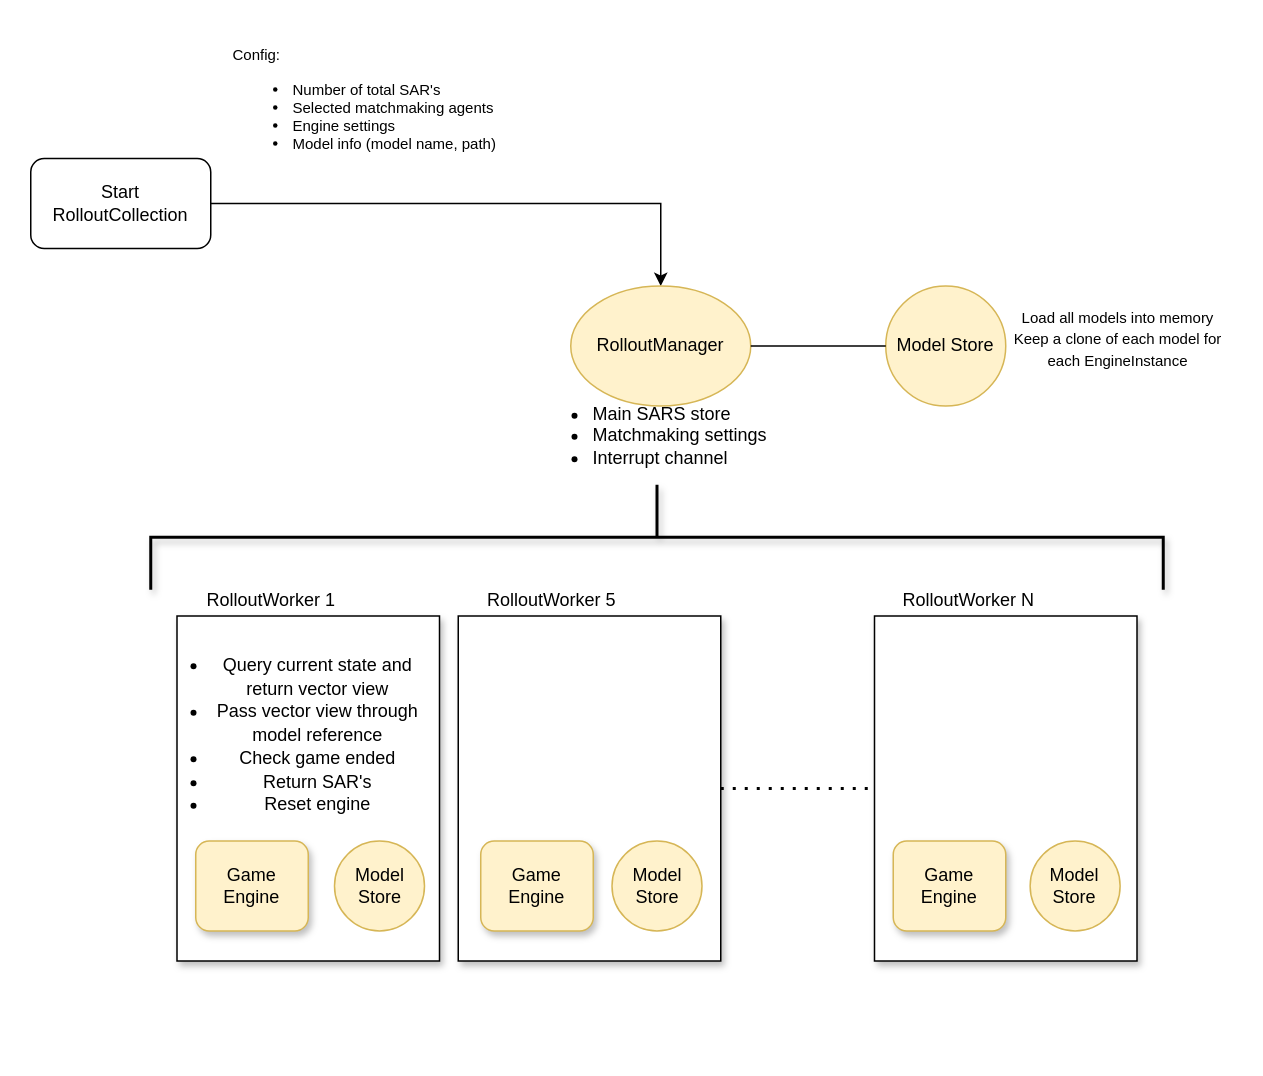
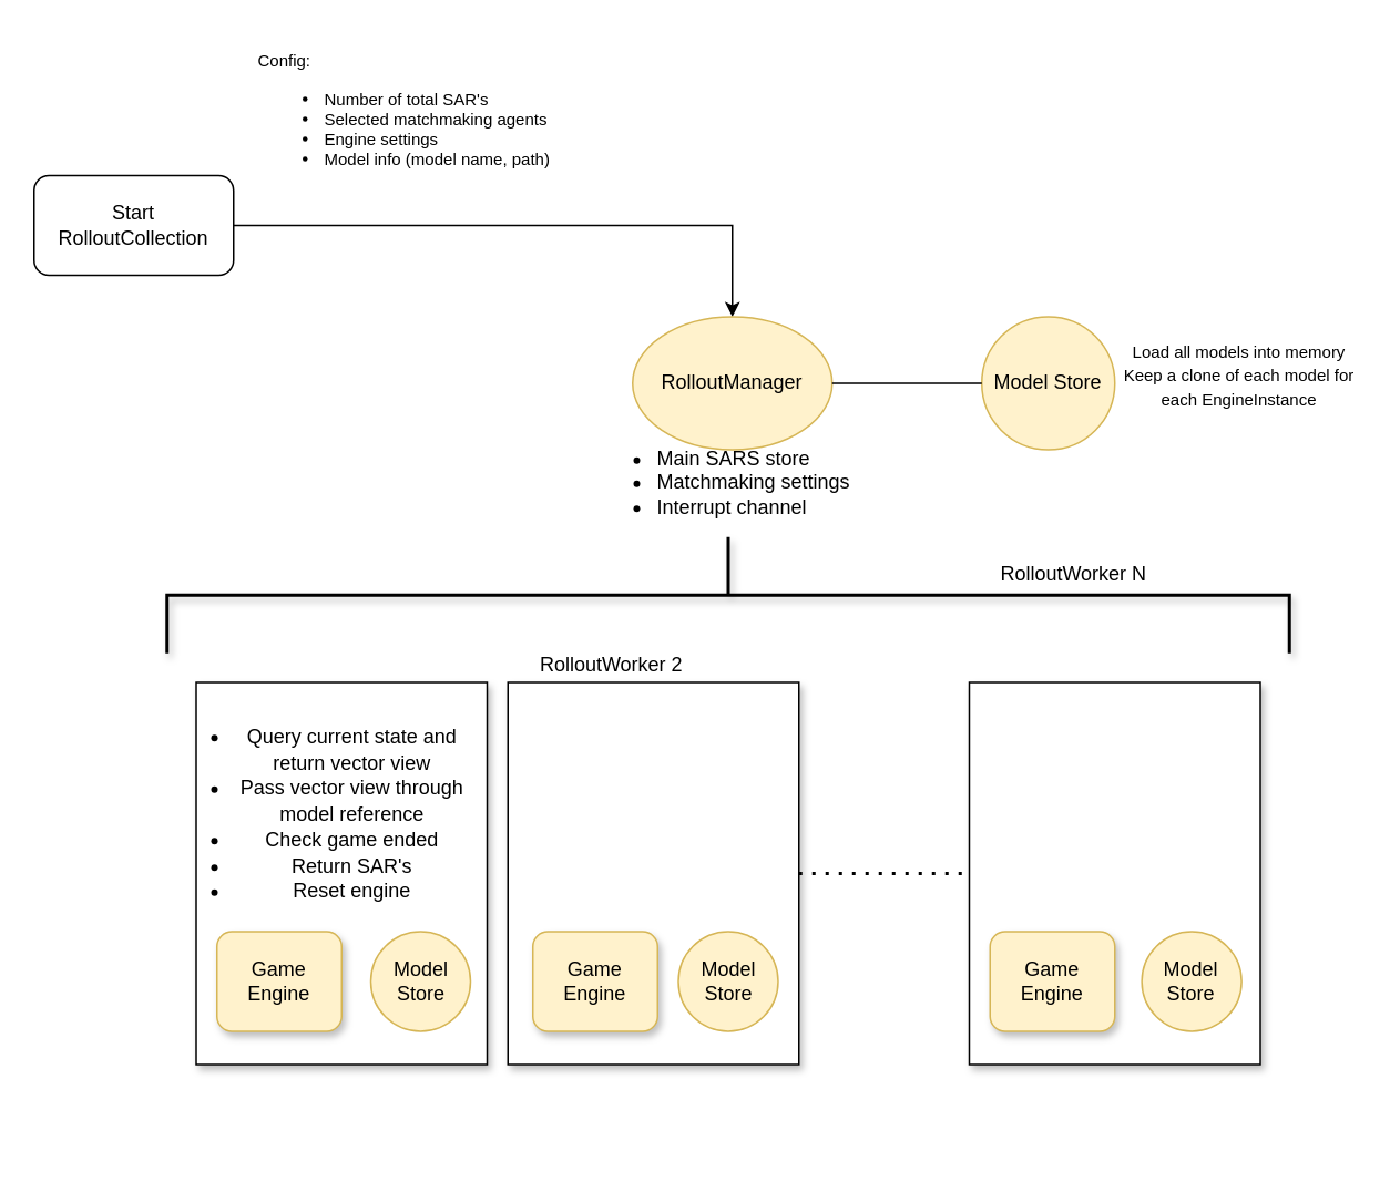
  <mxCell id="0" />
  <mxCell id="1" parent="0" />
  <mxCell id="2" style="edgeStyle=orthogonalEdgeStyle;rounded=0;orthogonalLoop=1;jettySize=auto;html=1;entryX=0.5;entryY=0;entryDx=0;entryDy=0;" parent="1" source="3" target="7" edge="1"><mxGeometry relative="1" as="geometry" /></mxCell>
  <mxCell id="3" value="Start RolloutCollection" style="rounded=1;whiteSpace=wrap;html=1;" parent="1" vertex="1"><mxGeometry x="20" y="105" width="120" height="60" as="geometry" /></mxCell>
  <mxCell id="4" value="&lt;font style=&quot;font-size: 10px&quot;&gt;Config:&lt;br&gt;&lt;/font&gt;&lt;ul style=&quot;font-size: 10px&quot;&gt;&lt;li&gt;&lt;font style=&quot;font-size: 10px&quot;&gt;Number of total SAR's&lt;/font&gt;&lt;/li&gt;&lt;li&gt;&lt;font style=&quot;font-size: 10px&quot;&gt;Selected matchmaking agents&lt;/font&gt;&lt;/li&gt;&lt;li&gt;&lt;font style=&quot;font-size: 10px&quot;&gt;Engine settings&lt;/font&gt;&lt;/li&gt;&lt;li&gt;Model info (model name, path)&lt;/li&gt;&lt;/ul&gt;" style="text;html=1;strokeColor=none;fillColor=none;align=left;verticalAlign=middle;whiteSpace=wrap;rounded=0;" parent="1" vertex="1"><mxGeometry x="152.5" y="30" width="220" height="80" as="geometry" /></mxCell>
  <mxCell id="5" value="Model Store" style="ellipse;whiteSpace=wrap;html=1;aspect=fixed;fillColor=#fff2cc;strokeColor=#d6b656;" parent="1" vertex="1"><mxGeometry x="590" y="190" width="80" height="80" as="geometry" /></mxCell>
  <mxCell id="6" value="&lt;font style=&quot;font-size: 10px&quot;&gt;Load all models into memory&lt;br&gt;Keep a clone of each model for each EngineInstance&lt;/font&gt;" style="text;html=1;strokeColor=none;fillColor=none;align=center;verticalAlign=middle;whiteSpace=wrap;rounded=0;" parent="1" vertex="1"><mxGeometry x="670" y="150" width="150" height="150" as="geometry" /></mxCell>
  <mxCell id="7" value="RolloutManager" style="ellipse;whiteSpace=wrap;html=1;fillColor=#fff2cc;strokeColor=#d6b656;" parent="1" vertex="1"><mxGeometry x="380" y="190" width="120" height="80" as="geometry" /></mxCell>
  <mxCell id="8" value="" style="rounded=0;whiteSpace=wrap;html=1;glass=0;sketch=0;shadow=1;" parent="1" vertex="1"><mxGeometry x="117.5" y="410" width="175" height="230" as="geometry" /></mxCell>
- <mxCell id="9" value="RolloutWorker 1" style="text;html=1;strokeColor=none;fillColor=none;align=center;verticalAlign=middle;whiteSpace=wrap;rounded=0;shadow=1;glass=0;sketch=0;" parent="1" vertex="1"><mxGeometry x="117.5" y="390" width="125" height="20" as="geometry" /></mxCell>
  <mxCell id="10" value="Game Engine" style="rounded=1;whiteSpace=wrap;html=1;shadow=1;glass=0;sketch=0;fillColor=#fff2cc;strokeColor=#d6b656;" parent="1" vertex="1"><mxGeometry x="130" y="560" width="75" height="60" as="geometry" /></mxCell>
  <mxCell id="11" value="&lt;ul style=&quot;line-height: 130%&quot;&gt;&lt;li&gt;&lt;span&gt;Query current state and return vector view&lt;/span&gt;&lt;br&gt;&lt;/li&gt;&lt;li&gt;Pass vector view through model reference&lt;/li&gt;&lt;li&gt;Check game ended&lt;/li&gt;&lt;li&gt;Return SAR's&lt;/li&gt;&lt;li&gt;Reset engine&lt;/li&gt;&lt;/ul&gt;" style="text;html=1;strokeColor=none;fillColor=none;align=center;verticalAlign=middle;whiteSpace=wrap;rounded=0;shadow=1;glass=0;sketch=0;" parent="1" vertex="1"><mxGeometry x="100" y="420" width="182.5" height="140" as="geometry" /></mxCell>
  <mxCell id="12" value="" style="endArrow=none;html=1;entryX=0;entryY=0.5;entryDx=0;entryDy=0;exitX=1;exitY=0.5;exitDx=0;exitDy=0;" parent="1" source="7" target="5" edge="1"><mxGeometry width="50" height="50" relative="1" as="geometry"><mxPoint x="490" y="350" as="sourcePoint" /><mxPoint x="540" y="300" as="targetPoint" /></mxGeometry></mxCell>
  <mxCell id="13" value="" style="rounded=0;whiteSpace=wrap;html=1;glass=0;sketch=0;shadow=1;" parent="1" vertex="1"><mxGeometry x="305" y="410" width="175" height="230" as="geometry" /></mxCell>
- <mxCell id="14" value="RolloutWorker 5" style="text;html=1;strokeColor=none;fillColor=none;align=center;verticalAlign=middle;whiteSpace=wrap;rounded=0;shadow=1;glass=0;sketch=0;" parent="1" vertex="1"><mxGeometry x="305" y="390" width="125" height="20" as="geometry" /></mxCell>
+ <mxCell id="14" value="RolloutWorker 2" style="text;html=1;strokeColor=none;fillColor=none;align=center;verticalAlign=middle;whiteSpace=wrap;rounded=0;shadow=1;glass=0;sketch=0;" parent="1" vertex="1"><mxGeometry x="305" y="390" width="125" height="20" as="geometry" /></mxCell>
  <mxCell id="15" value="" style="rounded=0;whiteSpace=wrap;html=1;glass=0;sketch=0;shadow=1;" parent="1" vertex="1"><mxGeometry x="582.5" y="410" width="175" height="230" as="geometry" /></mxCell>
- <mxCell id="16" value="RolloutWorker N" style="text;html=1;strokeColor=none;fillColor=none;align=center;verticalAlign=middle;whiteSpace=wrap;rounded=0;shadow=1;glass=0;sketch=0;" parent="1" vertex="1"><mxGeometry x="582.5" y="390" width="125" height="20" as="geometry" /></mxCell>
+ <mxCell id="16" value="RolloutWorker N" style="text;html=1;strokeColor=none;fillColor=none;align=center;verticalAlign=middle;whiteSpace=wrap;rounded=0;shadow=1;glass=0;sketch=0;" parent="1" vertex="1"><mxGeometry x="582.5" y="335" width="125" height="20" as="geometry" /></mxCell>
  <mxCell id="17" value="" style="endArrow=none;dashed=1;html=1;dashPattern=1 3;strokeWidth=2;entryX=0;entryY=0.5;entryDx=0;entryDy=0;exitX=1;exitY=0.5;exitDx=0;exitDy=0;" parent="1" source="13" target="15" edge="1"><mxGeometry width="50" height="50" relative="1" as="geometry"><mxPoint x="352.5" y="370" as="sourcePoint" /><mxPoint x="402.5" y="320" as="targetPoint" /></mxGeometry></mxCell>
  <mxCell id="18" value="" style="strokeWidth=2;html=1;shape=mxgraph.flowchart.annotation_2;align=left;labelPosition=right;pointerEvents=1;shadow=1;glass=0;sketch=0;rotation=90;" parent="1" vertex="1"><mxGeometry x="402.5" y="20" width="70" height="675" as="geometry" /></mxCell>
  <mxCell id="19" value="&lt;ul&gt;&lt;li&gt;Main SARS store&lt;/li&gt;&lt;li&gt;Matchmaking settings&lt;/li&gt;&lt;li&gt;Interrupt channel&lt;/li&gt;&lt;/ul&gt;" style="text;html=1;strokeColor=none;fillColor=none;align=left;verticalAlign=middle;whiteSpace=wrap;rounded=0;shadow=1;glass=0;sketch=0;" parent="1" vertex="1"><mxGeometry x="352.5" y="280" width="170" height="20" as="geometry" /></mxCell>
  <mxCell id="20" value="Model Store" style="ellipse;whiteSpace=wrap;html=1;aspect=fixed;fillColor=#fff2cc;strokeColor=#d6b656;" parent="1" vertex="1"><mxGeometry x="222.5" y="560" width="60" height="60" as="geometry" /></mxCell>
  <mxCell id="21" value="Game Engine" style="rounded=1;whiteSpace=wrap;html=1;shadow=1;glass=0;sketch=0;fillColor=#fff2cc;strokeColor=#d6b656;" parent="1" vertex="1"><mxGeometry x="320" y="560" width="75" height="60" as="geometry" /></mxCell>
  <mxCell id="22" value="Model Store" style="ellipse;whiteSpace=wrap;html=1;aspect=fixed;fillColor=#fff2cc;strokeColor=#d6b656;" parent="1" vertex="1"><mxGeometry x="407.5" y="560" width="60" height="60" as="geometry" /></mxCell>
  <mxCell id="23" value="Game Engine" style="rounded=1;whiteSpace=wrap;html=1;shadow=1;glass=0;sketch=0;fillColor=#fff2cc;strokeColor=#d6b656;" parent="1" vertex="1"><mxGeometry x="595" y="560" width="75" height="60" as="geometry" /></mxCell>
  <mxCell id="24" value="Model Store" style="ellipse;whiteSpace=wrap;html=1;aspect=fixed;fillColor=#fff2cc;strokeColor=#d6b656;" parent="1" vertex="1"><mxGeometry x="686.25" y="560" width="60" height="60" as="geometry" /></mxCell>
